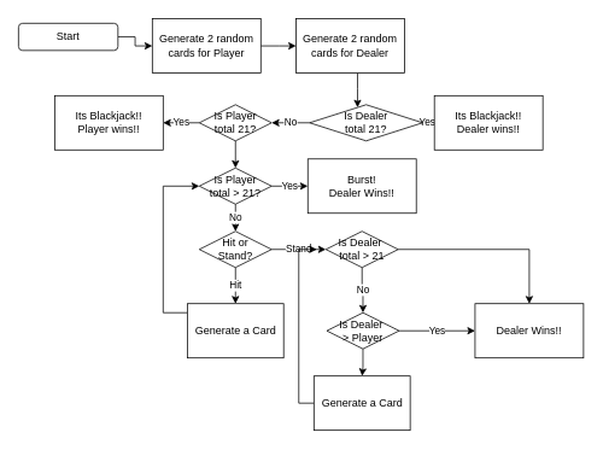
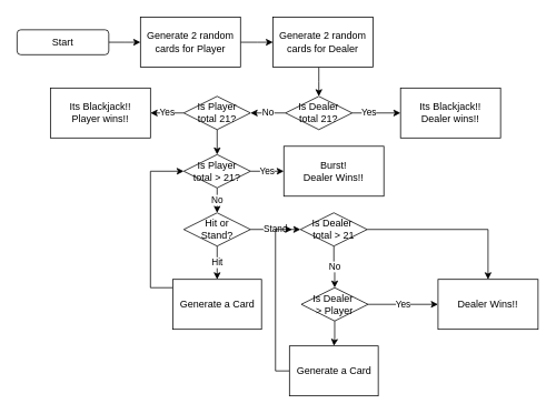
  <mxCell id="0" />
  <mxCell id="1" parent="0" />
  <mxCell id="2" value="" style="edgeStyle=elbowEdgeStyle;rounded=0;orthogonalLoop=1;jettySize=auto;html=1;" edge="1" parent="1" source="3" target="5"><mxGeometry relative="1" as="geometry" /></mxCell>
- <mxCell id="3" value="Start" style="rounded=1;whiteSpace=wrap;html=1;" vertex="1" parent="1"><mxGeometry x="20" y="25" width="110" height="30" as="geometry" /></mxCell>
+ <mxCell id="3" value="Start" style="rounded=1;whiteSpace=wrap;html=1;" vertex="1" parent="1"><mxGeometry x="20" y="35" width="110" height="30" as="geometry" /></mxCell>
  <mxCell id="4" value="" style="edgeStyle=elbowEdgeStyle;rounded=0;orthogonalLoop=1;jettySize=auto;html=1;" edge="1" parent="1" source="5" target="7"><mxGeometry relative="1" as="geometry" /></mxCell>
  <mxCell id="5" value="Generate 2 random cards for Player" style="whiteSpace=wrap;html=1;" vertex="1" parent="1"><mxGeometry x="168" y="20" width="120" height="60" as="geometry" /></mxCell>
  <mxCell id="6" value="" style="edgeStyle=elbowEdgeStyle;rounded=0;orthogonalLoop=1;jettySize=auto;html=1;" edge="1" parent="1" source="7" target="11"><mxGeometry relative="1" as="geometry" /></mxCell>
  <mxCell id="7" value="Generate 2 random cards for Dealer" style="whiteSpace=wrap;html=1;" vertex="1" parent="1"><mxGeometry x="327" y="20" width="120" height="60" as="geometry" /></mxCell>
  <mxCell id="8" value="" style="edgeStyle=elbowEdgeStyle;rounded=0;orthogonalLoop=1;jettySize=auto;html=1;" edge="1" parent="1" source="11" target="12"><mxGeometry relative="1" as="geometry" /></mxCell>
  <mxCell id="9" value="Yes" style="edgeLabel;html=1;align=center;verticalAlign=middle;resizable=0;points=[];" vertex="1" connectable="0" parent="8"><mxGeometry x="-0.345" y="1" relative="1" as="geometry"><mxPoint as="offset" /></mxGeometry></mxCell>
  <mxCell id="10" value="No" style="edgeStyle=elbowEdgeStyle;rounded=0;orthogonalLoop=1;jettySize=auto;html=1;" edge="1" parent="1" source="11" target="15"><mxGeometry relative="1" as="geometry" /></mxCell>
- <mxCell id="11" value="Is Dealer &lt;br&gt;total 21?" style="rhombus;whiteSpace=wrap;html=1;" vertex="1" parent="1"><mxGeometry x="342" y="115" width="125" height="40" as="geometry" /></mxCell>
+ <mxCell id="11" value="Is Dealer &lt;br&gt;total 21?" style="rhombus;whiteSpace=wrap;html=1;" vertex="1" parent="1"><mxGeometry x="342" y="115" width="80" height="40" as="geometry" /></mxCell>
  <mxCell id="12" value="Its Blackjack!! &lt;br&gt;Dealer wins!!" style="whiteSpace=wrap;html=1;" vertex="1" parent="1"><mxGeometry x="480" y="105" width="120" height="60" as="geometry" /></mxCell>
  <mxCell id="13" value="Yes" style="edgeStyle=elbowEdgeStyle;rounded=0;orthogonalLoop=1;jettySize=auto;html=1;" edge="1" parent="1" source="15" target="16"><mxGeometry relative="1" as="geometry" /></mxCell>
  <mxCell id="14" value="" style="edgeStyle=elbowEdgeStyle;rounded=0;orthogonalLoop=1;jettySize=auto;html=1;" edge="1" parent="1" source="15" target="19"><mxGeometry relative="1" as="geometry" /></mxCell>
  <mxCell id="15" value="Is Player&lt;br&gt;total 21?" style="rhombus;whiteSpace=wrap;html=1;" vertex="1" parent="1"><mxGeometry x="220" y="115" width="80" height="40" as="geometry" /></mxCell>
  <mxCell id="16" value="Its Blackjack!! &lt;br&gt;Player wins!!" style="whiteSpace=wrap;html=1;" vertex="1" parent="1"><mxGeometry x="60" y="105" width="120" height="60" as="geometry" /></mxCell>
  <mxCell id="17" value="No" style="edgeStyle=elbowEdgeStyle;rounded=0;orthogonalLoop=1;jettySize=auto;html=1;" edge="1" parent="1" source="19" target="22"><mxGeometry relative="1" as="geometry" /></mxCell>
  <mxCell id="18" value="Yes" style="edgeStyle=elbowEdgeStyle;rounded=0;orthogonalLoop=1;jettySize=auto;html=1;" edge="1" parent="1" source="19" target="23"><mxGeometry relative="1" as="geometry" /></mxCell>
  <mxCell id="19" value="Is Player&lt;br&gt;total &amp;gt; 21?" style="rhombus;whiteSpace=wrap;html=1;" vertex="1" parent="1"><mxGeometry x="220" y="185" width="80" height="40" as="geometry" /></mxCell>
  <mxCell id="20" value="Hit" style="edgeStyle=elbowEdgeStyle;rounded=0;orthogonalLoop=1;jettySize=auto;html=1;" edge="1" parent="1" source="22" target="25"><mxGeometry relative="1" as="geometry" /></mxCell>
  <mxCell id="21" value="Stand" style="edgeStyle=orthogonalEdgeStyle;rounded=0;orthogonalLoop=1;jettySize=auto;html=1;" edge="1" parent="1" source="22" target="28"><mxGeometry relative="1" as="geometry" /></mxCell>
  <mxCell id="22" value="Hit or &lt;br&gt;Stand?" style="rhombus;whiteSpace=wrap;html=1;" vertex="1" parent="1"><mxGeometry x="220" y="255" width="80" height="40" as="geometry" /></mxCell>
  <mxCell id="23" value="Burst! &lt;br&gt;Dealer Wins!!" style="whiteSpace=wrap;html=1;" vertex="1" parent="1"><mxGeometry x="340" y="175" width="120" height="60" as="geometry" /></mxCell>
  <mxCell id="24" style="edgeStyle=orthogonalEdgeStyle;rounded=0;orthogonalLoop=1;jettySize=auto;html=1;entryX=0;entryY=0.5;entryDx=0;entryDy=0;" edge="1" parent="1" source="25" target="19"><mxGeometry relative="1" as="geometry"><Array as="points"><mxPoint x="180" y="345" /><mxPoint x="180" y="205" /></Array></mxGeometry></mxCell>
  <mxCell id="25" value="Generate a Card" style="whiteSpace=wrap;html=1;" vertex="1" parent="1"><mxGeometry x="206.75" y="335" width="106.5" height="60" as="geometry" /></mxCell>
  <mxCell id="26" value="" style="edgeStyle=orthogonalEdgeStyle;rounded=0;orthogonalLoop=1;jettySize=auto;html=1;" edge="1" parent="1" source="28" target="29"><mxGeometry relative="1" as="geometry" /></mxCell>
  <mxCell id="27" value="No" style="edgeStyle=orthogonalEdgeStyle;rounded=0;orthogonalLoop=1;jettySize=auto;html=1;" edge="1" parent="1" source="28" target="32"><mxGeometry relative="1" as="geometry" /></mxCell>
  <mxCell id="28" value="Is Dealer&amp;nbsp;&lt;br&gt;total &amp;gt; 21" style="rhombus;whiteSpace=wrap;html=1;" vertex="1" parent="1"><mxGeometry x="360" y="255" width="80" height="40" as="geometry" /></mxCell>
  <mxCell id="29" value="Dealer Wins!!" style="whiteSpace=wrap;html=1;" vertex="1" parent="1"><mxGeometry x="525" y="335" width="120" height="60" as="geometry" /></mxCell>
  <mxCell id="30" value="Yes" style="edgeStyle=orthogonalEdgeStyle;rounded=0;orthogonalLoop=1;jettySize=auto;html=1;" edge="1" parent="1" source="32" target="29"><mxGeometry relative="1" as="geometry" /></mxCell>
  <mxCell id="31" value="" style="edgeStyle=orthogonalEdgeStyle;rounded=0;orthogonalLoop=1;jettySize=auto;html=1;" edge="1" parent="1" source="32" target="34"><mxGeometry relative="1" as="geometry" /></mxCell>
  <mxCell id="32" value="Is Dealer&amp;nbsp;&lt;br&gt;&amp;gt; Player" style="rhombus;whiteSpace=wrap;html=1;" vertex="1" parent="1"><mxGeometry x="361" y="345" width="80" height="40" as="geometry" /></mxCell>
  <mxCell id="33" style="edgeStyle=orthogonalEdgeStyle;rounded=0;orthogonalLoop=1;jettySize=auto;html=1;" edge="1" parent="1" source="34"><mxGeometry relative="1" as="geometry"><mxPoint x="350" y="275" as="targetPoint" /><Array as="points"><mxPoint x="330" y="445" /><mxPoint x="330" y="275" /></Array></mxGeometry></mxCell>
  <mxCell id="34" value="Generate a Card" style="whiteSpace=wrap;html=1;" vertex="1" parent="1"><mxGeometry x="346.75" y="415" width="106.5" height="60" as="geometry" /></mxCell>
